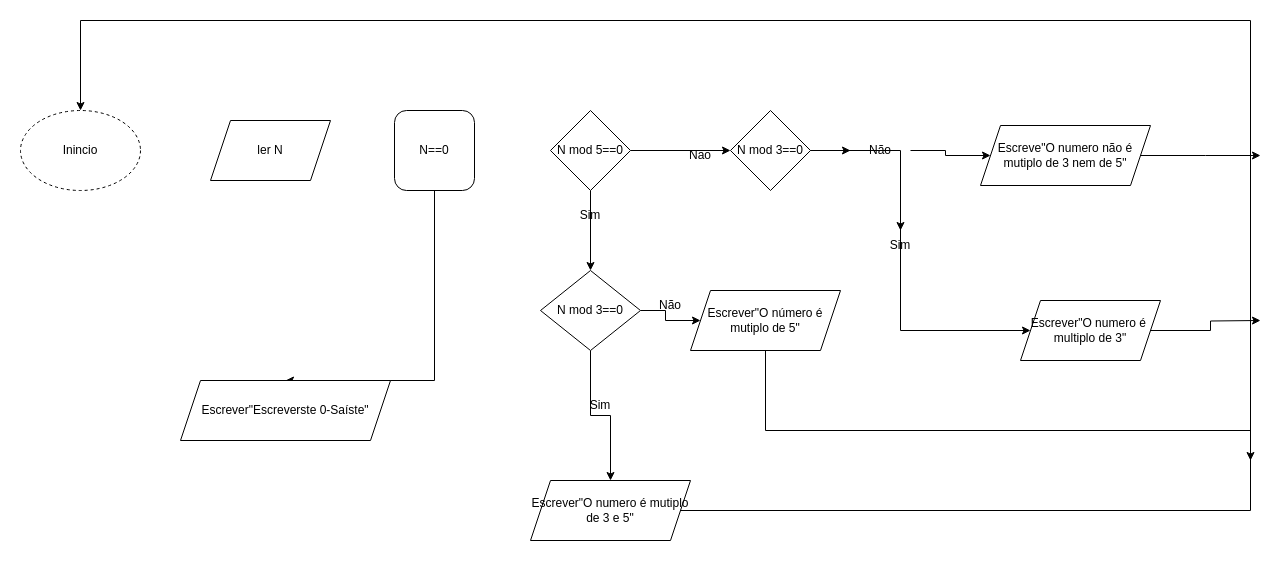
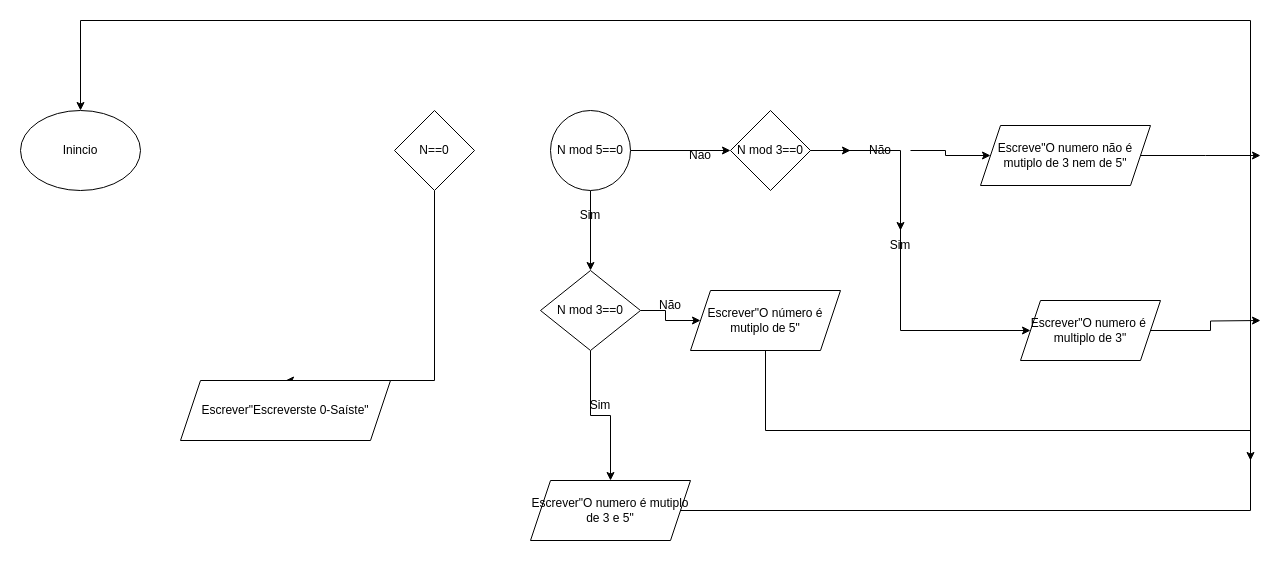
  <mxCell id="0" />
  <mxCell id="1" parent="0" />
- <mxCell id="2" value="Inincio" style="ellipse;whiteSpace=wrap;html=1;dashed=1;" vertex="1" parent="1"><mxGeometry y="110" width="120" height="80" as="geometry" x="20" /></mxCell>
- <mxCell id="3" value="ler N" style="shape=parallelogram;perimeter=parallelogramPerimeter;whiteSpace=wrap;html=1;fixedSize=1;" vertex="1" parent="1"><mxGeometry x="210" y="120" width="120" height="60" as="geometry" /></mxCell>
+ <mxCell id="2" value="Inincio" style="ellipse;whiteSpace=wrap;html=1;" vertex="1" parent="1"><mxGeometry y="110" width="120" height="80" as="geometry" x="20" /></mxCell>
  <mxCell id="4" style="edgeStyle=orthogonalEdgeStyle;rounded=0;orthogonalLoop=1;jettySize=auto;html=1;entryX=0.5;entryY=0;entryDx=0;entryDy=0;" edge="1" parent="1" source="5" target="15"><mxGeometry relative="1" as="geometry"><Array as="points"><mxPoint x="434" y="380" /></Array></mxGeometry></mxCell>
- <mxCell id="5" value="N==0" style="whiteSpace=wrap;html=1;rounded=1;" vertex="1" parent="1"><mxGeometry x="394" y="110" width="80" height="80" as="geometry" /></mxCell>
+ <mxCell id="5" value="N==0" style="rhombus;whiteSpace=wrap;html=1;" vertex="1" parent="1"><mxGeometry x="394" y="110" width="80" height="80" as="geometry" /></mxCell>
  <mxCell id="6" value="" style="edgeStyle=orthogonalEdgeStyle;rounded=0;orthogonalLoop=1;jettySize=auto;html=1;" edge="1" parent="1" source="8" target="11"><mxGeometry relative="1" as="geometry" /></mxCell>
  <mxCell id="7" style="edgeStyle=orthogonalEdgeStyle;rounded=0;orthogonalLoop=1;jettySize=auto;html=1;entryX=0.5;entryY=0;entryDx=0;entryDy=0;" edge="1" parent="1" source="8" target="22"><mxGeometry relative="1" as="geometry" /></mxCell>
- <mxCell id="8" value="N mod 5==0" style="rhombus;whiteSpace=wrap;html=1;" vertex="1" parent="1"><mxGeometry x="550" y="110" width="80" height="80" as="geometry" /></mxCell>
+ <mxCell id="8" value="N mod 5==0" style="ellipse;whiteSpace=wrap;html=1;" vertex="1" parent="1"><mxGeometry x="550" y="110" width="80" height="80" as="geometry" /></mxCell>
  <mxCell id="9" value="" style="edgeStyle=orthogonalEdgeStyle;rounded=0;orthogonalLoop=1;jettySize=auto;html=1;" edge="1" parent="1" source="28" target="14"><mxGeometry relative="1" as="geometry"><Array as="points"><mxPoint x="900" y="190" /><mxPoint x="900" y="360" /></Array></mxGeometry></mxCell>
  <mxCell id="10" style="edgeStyle=orthogonalEdgeStyle;rounded=0;orthogonalLoop=1;jettySize=auto;html=1;" edge="1" parent="1" source="19" target="17"><mxGeometry relative="1" as="geometry" /></mxCell>
  <mxCell id="11" value="N mod 3==0" style="rhombus;whiteSpace=wrap;html=1;" vertex="1" parent="1"><mxGeometry x="730" y="110" width="80" height="80" as="geometry" /></mxCell>
  <mxCell id="12" value="Não" style="text;html=1;align=center;verticalAlign=middle;whiteSpace=wrap;rounded=0;" vertex="1" parent="1"><mxGeometry x="670" y="140" width="60" height="30" as="geometry" /></mxCell>
  <mxCell id="13" style="edgeStyle=orthogonalEdgeStyle;rounded=0;orthogonalLoop=1;jettySize=auto;html=1;" edge="1" parent="1" source="14"><mxGeometry relative="1" as="geometry"><mxPoint x="1260" y="320" as="targetPoint" /></mxGeometry></mxCell>
  <mxCell id="14" value="Escrever&quot;O numero é&amp;nbsp;&lt;div&gt;multiplo de 3&quot;&lt;/div&gt;" style="shape=parallelogram;perimeter=parallelogramPerimeter;whiteSpace=wrap;html=1;fixedSize=1;" vertex="1" parent="1"><mxGeometry x="1020" y="300" width="140" height="60" as="geometry" /></mxCell>
  <mxCell id="15" value="Escrever&quot;Escreverste 0-Saíste&quot;" style="shape=parallelogram;perimeter=parallelogramPerimeter;whiteSpace=wrap;html=1;fixedSize=1;" vertex="1" parent="1"><mxGeometry x="180" y="380" width="210" height="60" as="geometry" /></mxCell>
  <mxCell id="16" style="edgeStyle=orthogonalEdgeStyle;rounded=0;orthogonalLoop=1;jettySize=auto;html=1;" edge="1" parent="1" source="17"><mxGeometry relative="1" as="geometry"><mxPoint x="1260" y="155" as="targetPoint" /></mxGeometry></mxCell>
  <mxCell id="17" value="Escreve&quot;O numero não é mutiplo de 3 nem de 5&quot;" style="shape=parallelogram;perimeter=parallelogramPerimeter;whiteSpace=wrap;html=1;fixedSize=1;" vertex="1" parent="1"><mxGeometry x="980" y="125" width="170" height="60" as="geometry" /></mxCell>
  <mxCell id="18" value="" style="edgeStyle=orthogonalEdgeStyle;rounded=0;orthogonalLoop=1;jettySize=auto;html=1;" edge="1" parent="1" source="11" target="19"><mxGeometry relative="1" as="geometry"><mxPoint x="810" y="150" as="sourcePoint" /><mxPoint x="990" y="155" as="targetPoint" /></mxGeometry></mxCell>
  <mxCell id="19" value="Não" style="text;html=1;align=center;verticalAlign=middle;whiteSpace=wrap;rounded=0;" vertex="1" parent="1"><mxGeometry x="850" y="135" width="60" height="30" as="geometry" /></mxCell>
  <mxCell id="20" style="edgeStyle=orthogonalEdgeStyle;rounded=0;orthogonalLoop=1;jettySize=auto;html=1;entryX=0.5;entryY=0;entryDx=0;entryDy=0;" edge="1" parent="1" source="22" target="25"><mxGeometry relative="1" as="geometry" /></mxCell>
  <mxCell id="21" value="" style="edgeStyle=orthogonalEdgeStyle;rounded=0;orthogonalLoop=1;jettySize=auto;html=1;" edge="1" parent="1" source="22" target="30"><mxGeometry relative="1" as="geometry" /></mxCell>
  <mxCell id="22" value="N mod 3==0" style="rhombus;whiteSpace=wrap;html=1;" vertex="1" parent="1"><mxGeometry x="540" y="270" width="100" height="80" as="geometry" /></mxCell>
  <mxCell id="23" value="Sim" style="text;html=1;align=center;verticalAlign=middle;whiteSpace=wrap;rounded=0;" vertex="1" parent="1"><mxGeometry x="560" y="200" width="60" height="30" as="geometry" /></mxCell>
  <mxCell id="24" style="edgeStyle=orthogonalEdgeStyle;rounded=0;orthogonalLoop=1;jettySize=auto;html=1;entryX=0.5;entryY=0;entryDx=0;entryDy=0;" edge="1" parent="1" source="25" target="2"><mxGeometry relative="1" as="geometry"><mxPoint x="180" y="40" as="targetPoint" /><Array as="points"><mxPoint x="1250" y="510" /><mxPoint x="1250" y="20" /><mxPoint x="80" y="20" /></Array></mxGeometry></mxCell>
  <mxCell id="25" value="Escrever&quot;O numero é mutiplo de 3 e 5&quot;" style="shape=parallelogram;perimeter=parallelogramPerimeter;whiteSpace=wrap;html=1;fixedSize=1;" vertex="1" parent="1"><mxGeometry x="530" y="480" width="160" height="60" as="geometry" /></mxCell>
  <mxCell id="26" value="Sim" style="text;html=1;align=center;verticalAlign=middle;whiteSpace=wrap;rounded=0;" vertex="1" parent="1"><mxGeometry x="570" y="390" width="60" height="30" as="geometry" /></mxCell>
  <mxCell id="27" value="" style="edgeStyle=orthogonalEdgeStyle;rounded=0;orthogonalLoop=1;jettySize=auto;html=1;" edge="1" parent="1" source="11" target="28"><mxGeometry relative="1" as="geometry"><mxPoint x="770" y="190" as="sourcePoint" /><mxPoint x="1020" y="360" as="targetPoint" /><Array as="points" /></mxGeometry></mxCell>
  <mxCell id="28" value="Sim" style="text;html=1;align=center;verticalAlign=middle;whiteSpace=wrap;rounded=0;" vertex="1" parent="1"><mxGeometry x="870" y="230" width="60" height="30" as="geometry" /></mxCell>
  <mxCell id="29" style="edgeStyle=orthogonalEdgeStyle;rounded=0;orthogonalLoop=1;jettySize=auto;html=1;" edge="1" parent="1" source="30"><mxGeometry relative="1" as="geometry"><mxPoint x="1250" y="460" as="targetPoint" /><Array as="points"><mxPoint x="765" y="430" /><mxPoint x="1250" y="430" /></Array></mxGeometry></mxCell>
  <mxCell id="30" value="Escrever&quot;O número é mutiplo de 5&quot;" style="shape=parallelogram;perimeter=parallelogramPerimeter;whiteSpace=wrap;html=1;fixedSize=1;" vertex="1" parent="1"><mxGeometry x="690" y="290" width="150" height="60" as="geometry" /></mxCell>
  <mxCell id="31" value="Não" style="text;html=1;align=center;verticalAlign=middle;whiteSpace=wrap;rounded=0;" vertex="1" parent="1"><mxGeometry x="640" y="290" width="60" height="30" as="geometry" /></mxCell>
